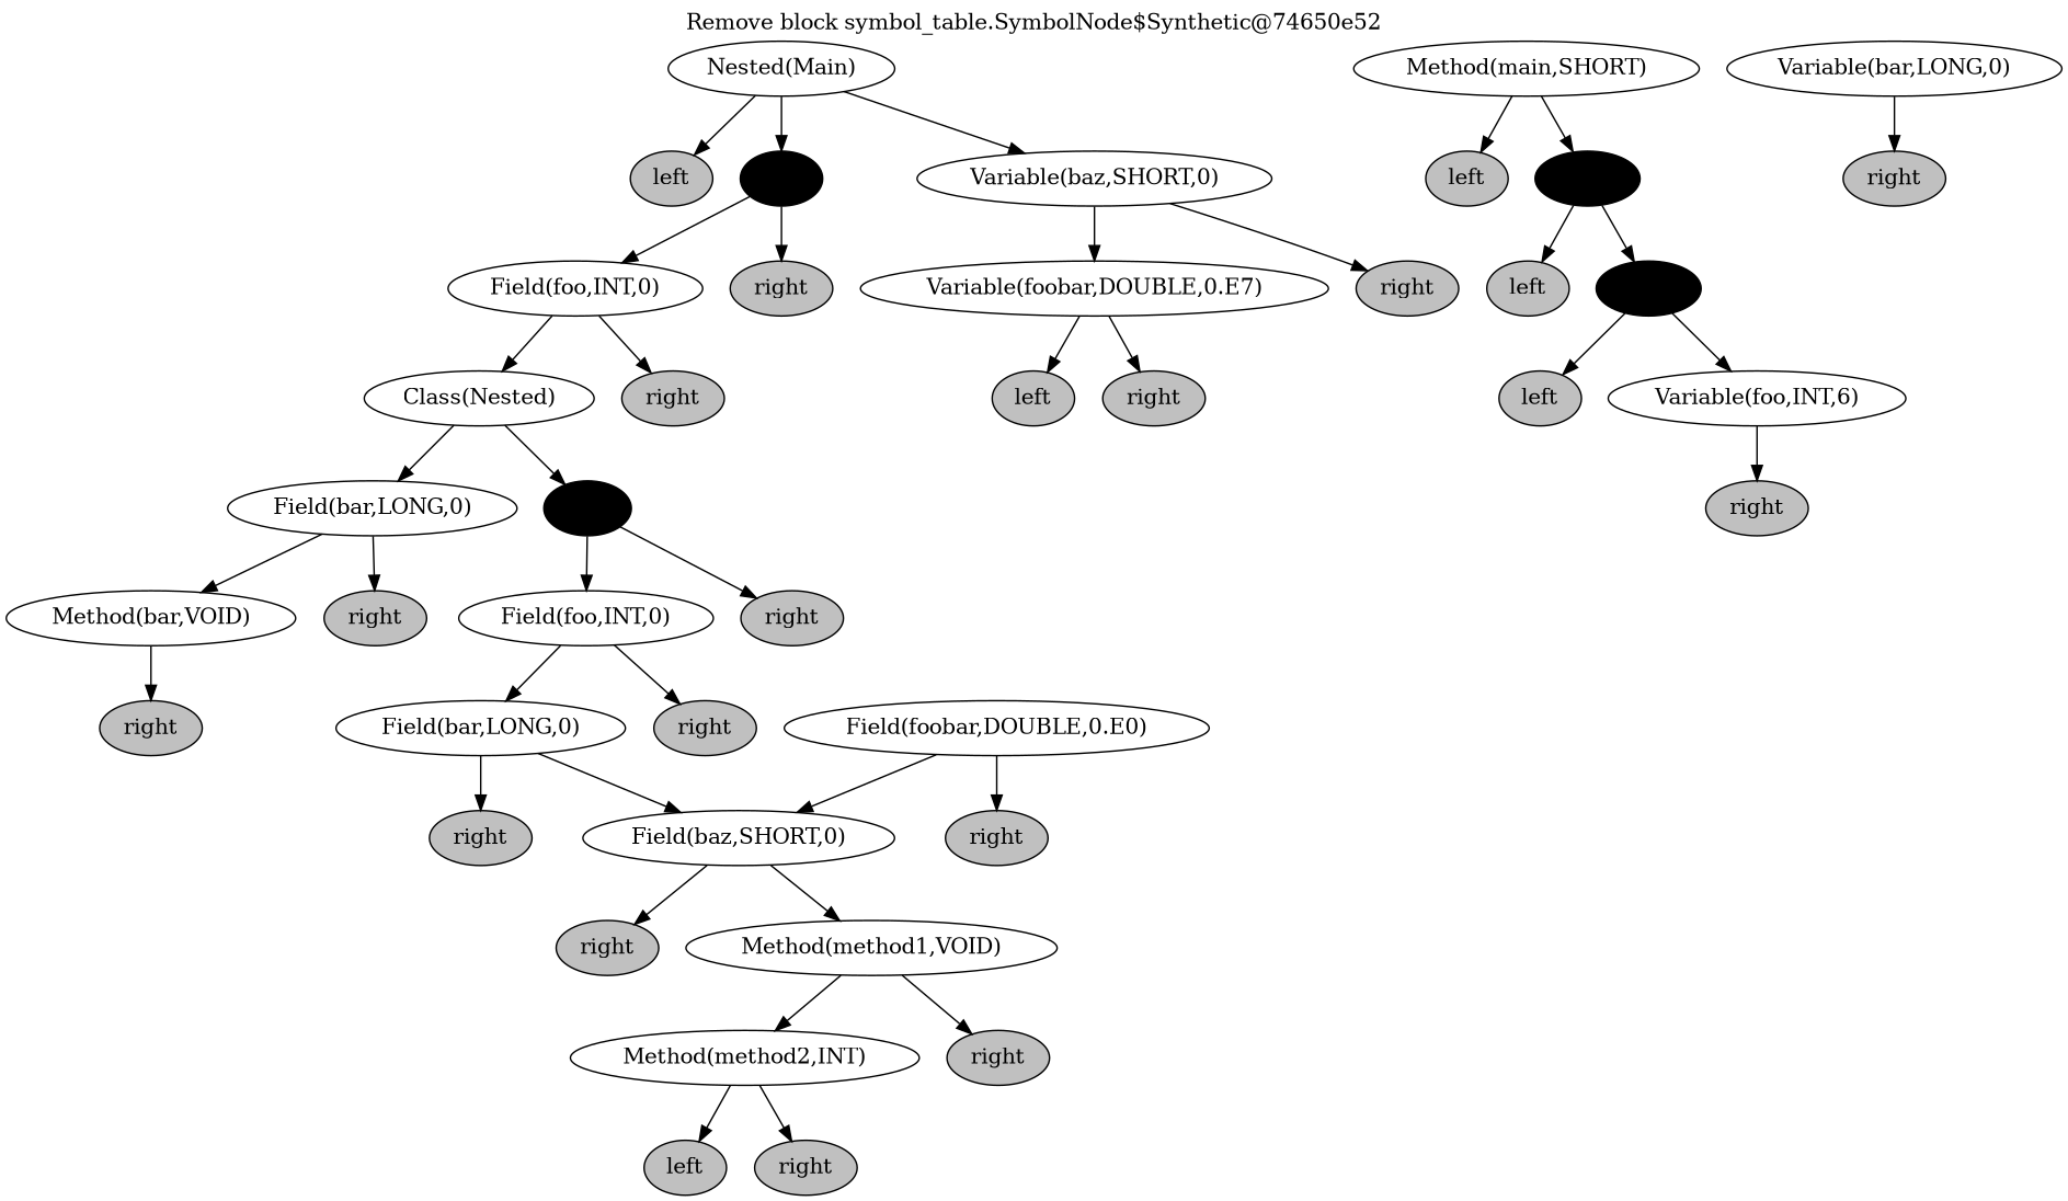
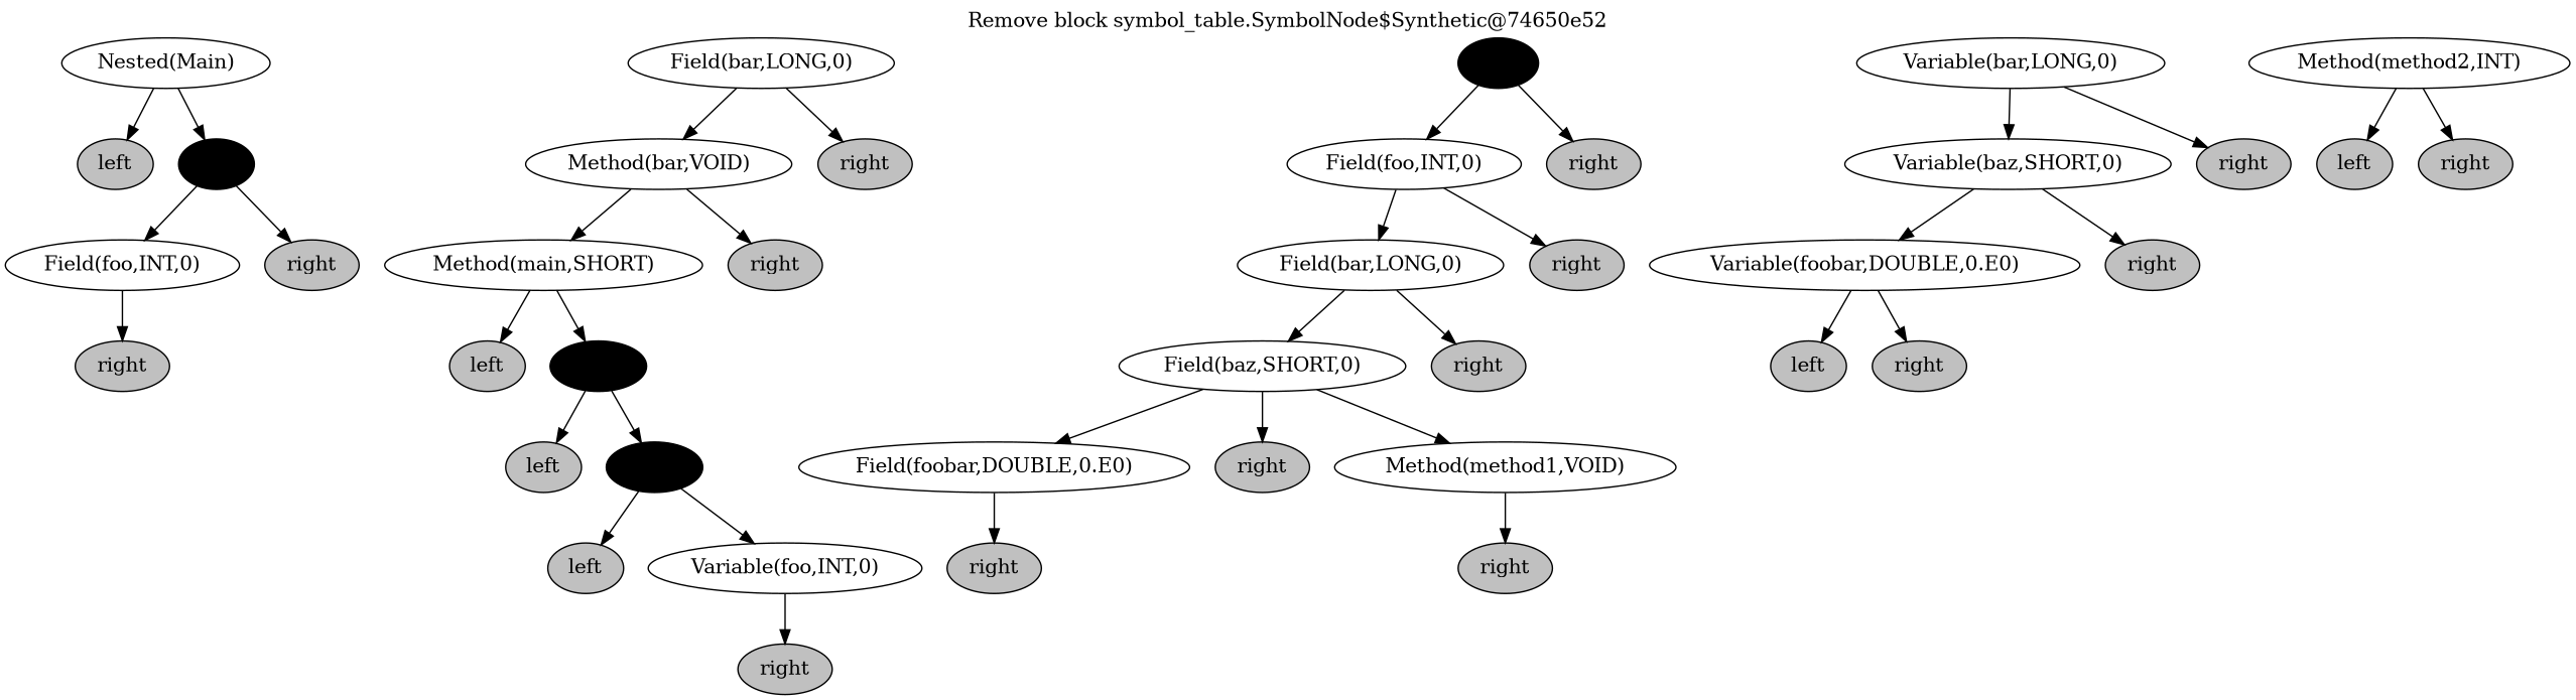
  digraph {
    label="Remove block symbol_table.SymbolNode$Synthetic@74650e52"
    labelloc=t
    node [fillcolor=gray style=filled]
    n0 [label="Nested(Main)" fillcolor="" style=""]
    n1 [label=left]
    n2 [fillcolor=black]
    n5 [label="Field(foo,INT,0)" fillcolor="" style=""]
    n6 [label=right]
-   n11 [label="Class(Nested)" fillcolor="" style=""]
    n12 [label=right]
    n23 [label="Field(bar,LONG,0)" fillcolor="" style=""]
    n24 [fillcolor=black]
    n47 [label="Method(bar,VOID)" fillcolor="" style=""]
    n48 [label=right]
    n49 [label="Field(foo,INT,0)" fillcolor="" style=""]
    n50 [label=right]
    n95 [label="Method(main,SHORT)" fillcolor="" style=""]
    n96 [label=right]
    n99 [label="Field(bar,LONG,0)" fillcolor="" style=""]
    n100 [label=right]
    n191 [label=left]
    n192 [fillcolor=black]
    n385 [label=left]
    n386 [fillcolor=black]
    n773 [label=left]
-   n774 [label="Variable(foo,INT,6)" fillcolor="" style=""]
+   n774 [label="Variable(foo,INT,0)" fillcolor="" style=""]
    n1550 [label=right]
    n1549 [label="Variable(bar,LONG,0)" fillcolor="" style=""]
    n3099 [label="Variable(baz,SHORT,0)" fillcolor="" style=""]
    n3100 [label=right]
-   n6199 [label="Variable(foobar,DOUBLE,0.E7)" fillcolor="" style=""]
+   n6199 [label="Variable(foobar,DOUBLE,0.E0)" fillcolor="" style=""]
    n6200 [label=right]
    n12399 [label=left]
    n12400 [label=right]
    n199 [label="Field(baz,SHORT,0)" fillcolor="" style=""]
    n200 [label=right]
    n399 [label="Field(foobar,DOUBLE,0.E0)" fillcolor="" style=""]
    n400 [label=right]
    n799 [label="Method(method1,VOID)" fillcolor="" style=""]
    n800 [label=right]
    n1599 [label="Method(method2,INT)" fillcolor="" style=""]
    n1600 [label=right]
    n3199 [label=left]
    n3200 [label=right]
    n0 -> n1
    n0 -> n2
    n2 -> n5
    n2 -> n6
-   n5 -> n11
    n5 -> n12
-   n11 -> n23
-   n11 -> n24
    n23 -> n47
    n23 -> n48
    n24 -> n49
    n24 -> n50
+   n47 -> n95
    n47 -> n96
    n49 -> n99
    n49 -> n100
    n95 -> n191
    n95 -> n192
    n99 -> n199
    n99 -> n200
    n192 -> n385
    n192 -> n386
    n386 -> n773
    n386 -> n774
    n774 -> n1550
-   n0 -> n3099
+   n1549 -> n3099
    n1549 -> n3100
    n3099 -> n6199
    n3099 -> n6200
    n6199 -> n12399
    n6199 -> n12400
-   n399 -> n199
+   n199 -> n399
    n199 -> n400
    n199 -> n799
    n399 -> n800
-   n799 -> n1599
    n799 -> n1600
    n1599 -> n3199
    n1599 -> n3200
  }
